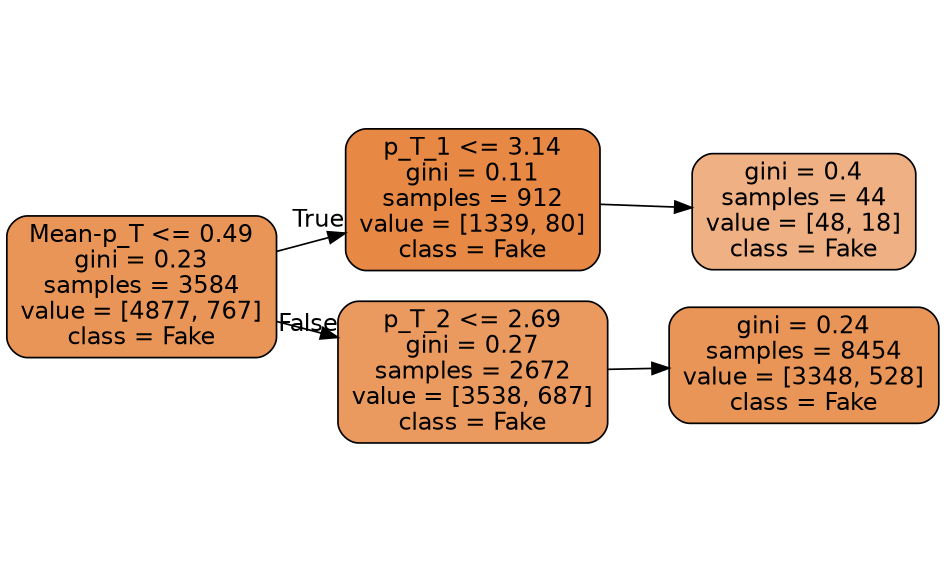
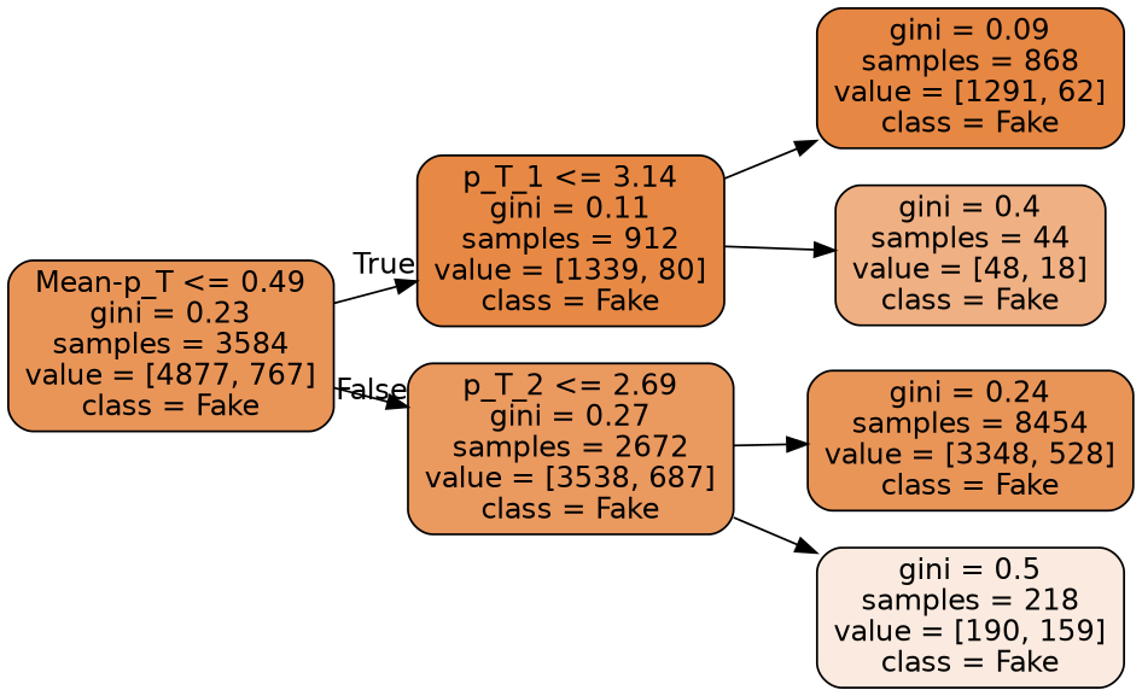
  digraph {
    rankdir=LR
    node [color=black fillcolor="#e99558" fontname=helvetica shape=box style="filled, rounded"]
    edge [fontname=helvetica]
    n1 [label="Mean-p_T <= 0.49\ngini = 0.23\nsamples = 3584\nvalue = [4877, 767]\nclass = Fake"]
    n2 [fillcolor="#e78945" label="p_T_1 <= 3.14\ngini = 0.11\nsamples = 912\nvalue = [1339, 80]\nclass = Fake"]
    n3 [fillcolor="#ea995f" label="p_T_2 <= 2.69\ngini = 0.27\nsamples = 2672\nvalue = [3538, 687]\nclass = Fake"]
+   n4 [fillcolor="#e68743" label="gini = 0.09\nsamples = 868\nvalue = [1291, 62]\nclass = Fake"]
    n5 [fillcolor="#efb083" label="gini = 0.4\nsamples = 44\nvalue = [48, 18]\nclass = Fake"]
    n6 [label="gini = 0.24\nsamples = 8454\nvalue = [3348, 528]\nclass = Fake"]
+   n7 [fillcolor="#fbeadf" label="gini = 0.5\nsamples = 218\nvalue = [190, 159]\nclass = Fake"]
    n1 -> n2 [headlabel=True labelangle=45 labeldistance=2.5]
    n1 -> n3 [headlabel=False labelangle=-45 labeldistance=2.5]
+   n2 -> n4
    n2 -> n5
    n3 -> n6
+   n3 -> n7
  }
